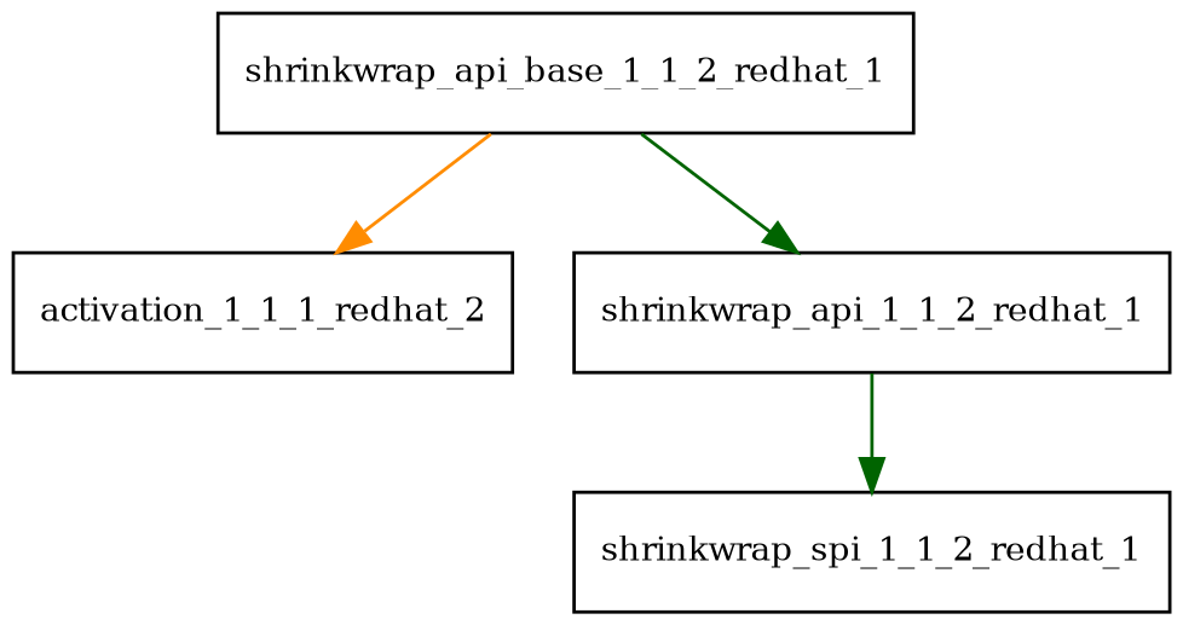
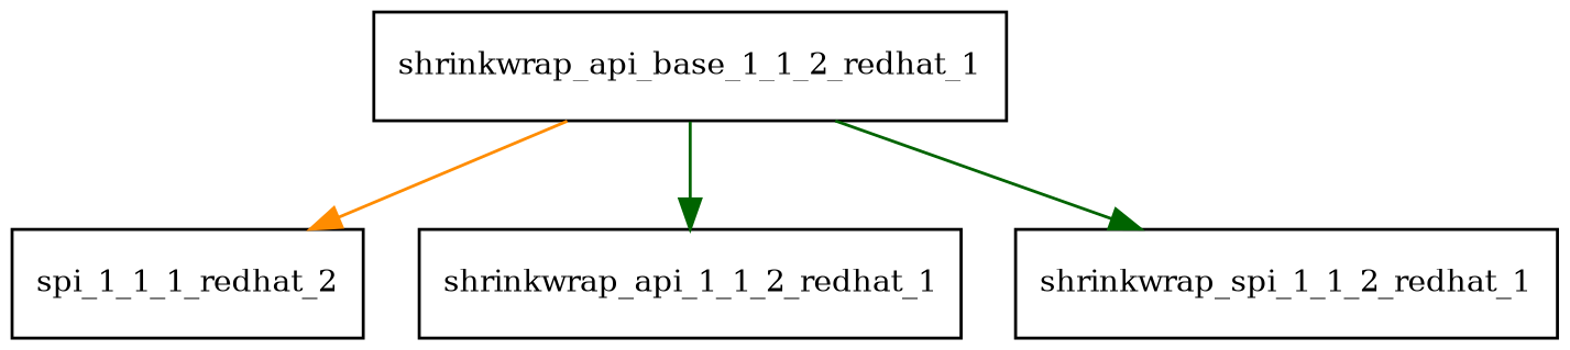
  digraph {
    node [fontsize=10.0 shape=box]
    edge [color=darkgreen]
    n1 [label=shrinkwrap_api_base_1_1_2_redhat_1]
-   activation_1_1_1_redhat_2
+   activation_1_1_1_redhat_2 [label=spi_1_1_1_redhat_2]
    shrinkwrap_api_1_1_2_redhat_1
    shrinkwrap_spi_1_1_2_redhat_1
    n1 -> activation_1_1_1_redhat_2 [color=darkorange]
    n1 -> shrinkwrap_api_1_1_2_redhat_1
-   shrinkwrap_api_1_1_2_redhat_1 -> shrinkwrap_spi_1_1_2_redhat_1
+   n1 -> shrinkwrap_spi_1_1_2_redhat_1
  }
